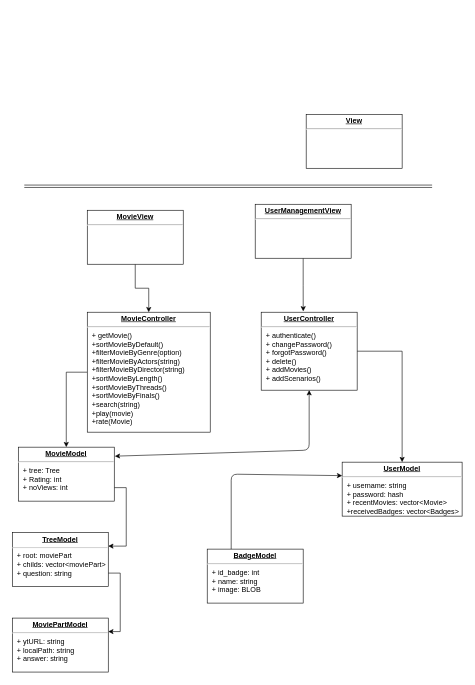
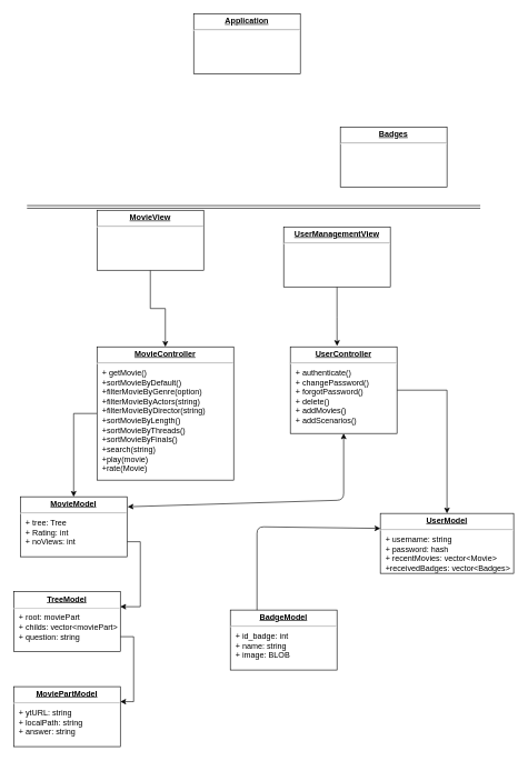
  <mxCell id="0" />
  <mxCell id="1" parent="0" />
- <mxCell id="3" value="&lt;p style=&quot;margin: 0px ; margin-top: 4px ; text-align: center ; text-decoration: underline&quot;&gt;&lt;b&gt;View&lt;/b&gt;&lt;/p&gt;&lt;hr&gt;&lt;p style=&quot;margin: 0px ; margin-left: 8px&quot;&gt;&lt;br&gt;&lt;/p&gt;" style="verticalAlign=top;align=left;overflow=fill;fontSize=12;fontFamily=Helvetica;html=1;" parent="1" vertex="1"><mxGeometry x="510" y="190" width="160" height="90" as="geometry" /></mxCell>
+ <mxCell id="2" value="&lt;p style=&quot;margin: 0px ; margin-top: 4px ; text-align: center ; text-decoration: underline&quot;&gt;&lt;b&gt;Application&lt;/b&gt;&lt;/p&gt;&lt;hr&gt;&lt;p style=&quot;margin: 0px ; margin-left: 8px&quot;&gt;&lt;br&gt;&lt;/p&gt;" style="verticalAlign=top;align=left;overflow=fill;fontSize=12;fontFamily=Helvetica;html=1;" parent="1" vertex="1"><mxGeometry x="290" y="20" width="160" height="90" as="geometry" /></mxCell>
+ <mxCell id="3" value="&lt;p style=&quot;margin: 0px ; margin-top: 4px ; text-align: center ; text-decoration: underline&quot;&gt;&lt;b&gt;Badges&lt;/b&gt;&lt;/p&gt;&lt;hr&gt;&lt;p style=&quot;margin: 0px ; margin-left: 8px&quot;&gt;&lt;br&gt;&lt;/p&gt;" style="verticalAlign=top;align=left;overflow=fill;fontSize=12;fontFamily=Helvetica;html=1;" parent="1" vertex="1"><mxGeometry x="510" y="190" width="160" height="90" as="geometry" /></mxCell>
  <mxCell id="4" value="" style="shape=link;html=1;" parent="1" edge="1"><mxGeometry width="50" height="50" relative="1" as="geometry"><mxPoint x="40" y="310" as="sourcePoint" /><mxPoint x="720" y="310" as="targetPoint" /></mxGeometry></mxCell>
  <mxCell id="5" value="&lt;p style=&quot;margin: 0px ; margin-top: 4px ; text-align: center ; text-decoration: underline&quot;&gt;&lt;b&gt;MoviePartModel&lt;/b&gt;&lt;/p&gt;&lt;hr&gt;&lt;p style=&quot;margin: 0px ; margin-left: 8px&quot;&gt;+ ytURL: string&lt;/p&gt;&lt;p style=&quot;margin: 0px ; margin-left: 8px&quot;&gt;+ localPath: string&lt;/p&gt;&lt;p style=&quot;margin: 0px ; margin-left: 8px&quot;&gt;+ answer: string&lt;/p&gt;" style="verticalAlign=top;align=left;overflow=fill;fontSize=12;fontFamily=Helvetica;html=1;" parent="1" vertex="1"><mxGeometry x="20" y="1030" width="160" height="90" as="geometry" /></mxCell>
  <mxCell id="6" style="edgeStyle=orthogonalEdgeStyle;rounded=0;orthogonalLoop=1;jettySize=auto;html=1;exitX=1;exitY=0.75;exitDx=0;exitDy=0;entryX=1;entryY=0.25;entryDx=0;entryDy=0;" parent="1" source="7" target="5" edge="1"><mxGeometry relative="1" as="geometry" /></mxCell>
  <mxCell id="7" value="&lt;p style=&quot;margin: 0px ; margin-top: 4px ; text-align: center ; text-decoration: underline&quot;&gt;&lt;b&gt;TreeModel&lt;/b&gt;&lt;/p&gt;&lt;hr&gt;&lt;p style=&quot;margin: 0px ; margin-left: 8px&quot;&gt;+ root: moviePart&lt;/p&gt;&lt;p style=&quot;margin: 0px ; margin-left: 8px&quot;&gt;+ childs: vector&amp;lt;moviePart&amp;gt;&lt;/p&gt;&lt;p style=&quot;margin: 0px ; margin-left: 8px&quot;&gt;+ question: string&lt;/p&gt;" style="verticalAlign=top;align=left;overflow=fill;fontSize=12;fontFamily=Helvetica;html=1;" parent="1" vertex="1"><mxGeometry x="20" y="887.5" width="160" height="90" as="geometry" /></mxCell>
  <mxCell id="8" style="edgeStyle=orthogonalEdgeStyle;rounded=0;orthogonalLoop=1;jettySize=auto;html=1;exitX=1;exitY=0.75;exitDx=0;exitDy=0;entryX=1;entryY=0.25;entryDx=0;entryDy=0;" parent="1" source="9" target="7" edge="1"><mxGeometry relative="1" as="geometry" /></mxCell>
  <mxCell id="9" value="&lt;p style=&quot;margin: 0px ; margin-top: 4px ; text-align: center ; text-decoration: underline&quot;&gt;&lt;b&gt;MovieModel&lt;/b&gt;&lt;/p&gt;&lt;hr&gt;&lt;p style=&quot;margin: 0px ; margin-left: 8px&quot;&gt;+ tree: Tree&lt;/p&gt;&lt;p style=&quot;margin: 0px ; margin-left: 8px&quot;&gt;+ Rating: int&lt;/p&gt;&lt;p style=&quot;margin: 0px ; margin-left: 8px&quot;&gt;+ noViews: int&lt;/p&gt;" style="verticalAlign=top;align=left;overflow=fill;fontSize=12;fontFamily=Helvetica;html=1;" parent="1" vertex="1"><mxGeometry x="30" y="745" width="160" height="90" as="geometry" /></mxCell>
  <mxCell id="10" style="edgeStyle=orthogonalEdgeStyle;rounded=0;orthogonalLoop=1;jettySize=auto;html=1;exitX=0;exitY=0.5;exitDx=0;exitDy=0;entryX=0.5;entryY=0;entryDx=0;entryDy=0;" parent="1" source="11" target="9" edge="1"><mxGeometry relative="1" as="geometry" /></mxCell>
  <mxCell id="11" value="&lt;p style=&quot;margin: 0px ; margin-top: 4px ; text-align: center ; text-decoration: underline&quot;&gt;&lt;b&gt;MovieController&lt;/b&gt;&lt;/p&gt;&lt;hr&gt;&lt;p style=&quot;margin: 0px ; margin-left: 8px&quot;&gt;+ getMovie()&lt;/p&gt;&lt;p style=&quot;margin: 0px ; margin-left: 8px&quot;&gt;+sortMovieByDefault()&lt;/p&gt;&lt;p style=&quot;margin: 0px ; margin-left: 8px&quot;&gt;+filterMovieByGenre(option)&lt;/p&gt;&lt;p style=&quot;margin: 0px ; margin-left: 8px&quot;&gt;+filterMovieByActors(string)&lt;/p&gt;&lt;p style=&quot;margin: 0px ; margin-left: 8px&quot;&gt;+filterMovieByDirector(string)&lt;/p&gt;&lt;p style=&quot;margin: 0px ; margin-left: 8px&quot;&gt;+sortMovieByLength()&lt;/p&gt;&lt;p style=&quot;margin: 0px ; margin-left: 8px&quot;&gt;+sortMovieByThreads()&lt;/p&gt;&lt;p style=&quot;margin: 0px ; margin-left: 8px&quot;&gt;+sortMovieByFinals()&lt;/p&gt;&lt;p style=&quot;margin: 0px ; margin-left: 8px&quot;&gt;+search(string)&lt;/p&gt;&lt;p style=&quot;margin: 0px ; margin-left: 8px&quot;&gt;+play(movie)&lt;/p&gt;&lt;p style=&quot;margin: 0px ; margin-left: 8px&quot;&gt;+rate(Movie)&lt;/p&gt;&lt;p style=&quot;margin: 0px ; margin-left: 8px&quot;&gt;&lt;br&gt;&lt;/p&gt;" style="verticalAlign=top;align=left;overflow=fill;fontSize=12;fontFamily=Helvetica;html=1;" parent="1" vertex="1"><mxGeometry x="145" y="520" width="205" height="200" as="geometry" /></mxCell>
  <mxCell id="12" style="edgeStyle=orthogonalEdgeStyle;rounded=0;orthogonalLoop=1;jettySize=auto;html=1;exitX=1;exitY=0.5;exitDx=0;exitDy=0;entryX=0.5;entryY=0;entryDx=0;entryDy=0;" parent="1" source="13" edge="1" target="18"><mxGeometry relative="1" as="geometry"><mxPoint x="645" y="665" as="targetPoint" /></mxGeometry></mxCell>
  <mxCell id="13" value="&lt;p style=&quot;margin: 0px ; margin-top: 4px ; text-align: center ; text-decoration: underline&quot;&gt;&lt;b&gt;UserController&lt;/b&gt;&lt;/p&gt;&lt;hr&gt;&lt;p style=&quot;margin: 0px ; margin-left: 8px&quot;&gt;+ authenticate()&lt;/p&gt;&lt;p style=&quot;margin: 0px ; margin-left: 8px&quot;&gt;+ changePassword()&lt;/p&gt;&lt;p style=&quot;margin: 0px ; margin-left: 8px&quot;&gt;+ forgotPassword()&lt;/p&gt;&lt;p style=&quot;margin: 0px ; margin-left: 8px&quot;&gt;+ delete()&lt;/p&gt;&lt;p style=&quot;margin: 0px ; margin-left: 8px&quot;&gt;+ addMovies()&lt;/p&gt;&lt;p style=&quot;margin: 0px ; margin-left: 8px&quot;&gt;+ addScenarios()&lt;/p&gt;" style="verticalAlign=top;align=left;overflow=fill;fontSize=12;fontFamily=Helvetica;html=1;" parent="1" vertex="1"><mxGeometry x="435" y="520" width="160" height="130" as="geometry" /></mxCell>
  <mxCell id="14" style="edgeStyle=orthogonalEdgeStyle;rounded=0;orthogonalLoop=1;jettySize=auto;html=1;exitX=0.5;exitY=1;exitDx=0;exitDy=0;entryX=0.5;entryY=0;entryDx=0;entryDy=0;" parent="1" source="15" target="11" edge="1"><mxGeometry relative="1" as="geometry" /></mxCell>
- <mxCell id="15" value="&lt;p style=&quot;margin: 0px ; margin-top: 4px ; text-align: center ; text-decoration: underline&quot;&gt;&lt;b&gt;MovieView&lt;/b&gt;&lt;/p&gt;&lt;hr&gt;&lt;p style=&quot;margin: 0px ; margin-left: 8px&quot;&gt;&lt;br&gt;&lt;/p&gt;" style="verticalAlign=top;align=left;overflow=fill;fontSize=12;fontFamily=Helvetica;html=1;" parent="1" vertex="1"><mxGeometry x="145" y="350" width="160" height="90" as="geometry" /></mxCell>
+ <mxCell id="15" value="&lt;p style=&quot;margin: 0px ; margin-top: 4px ; text-align: center ; text-decoration: underline&quot;&gt;&lt;b&gt;MovieView&lt;/b&gt;&lt;/p&gt;&lt;hr&gt;&lt;p style=&quot;margin: 0px ; margin-left: 8px&quot;&gt;&lt;br&gt;&lt;/p&gt;" style="verticalAlign=top;align=left;overflow=fill;fontSize=12;fontFamily=Helvetica;html=1;" parent="1" vertex="1"><mxGeometry x="145" y="315" width="160" height="90" as="geometry" /></mxCell>
  <mxCell id="16" style="edgeStyle=orthogonalEdgeStyle;rounded=0;orthogonalLoop=1;jettySize=auto;html=1;exitX=0.5;exitY=1;exitDx=0;exitDy=0;entryX=0.438;entryY=-0.011;entryDx=0;entryDy=0;entryPerimeter=0;" parent="1" source="17" target="13" edge="1"><mxGeometry relative="1" as="geometry" /></mxCell>
  <mxCell id="17" value="&lt;p style=&quot;margin: 0px ; margin-top: 4px ; text-align: center ; text-decoration: underline&quot;&gt;&lt;b&gt;UserManagementView&lt;/b&gt;&lt;/p&gt;&lt;hr&gt;&lt;p style=&quot;margin: 0px ; margin-left: 8px&quot;&gt;&lt;br&gt;&lt;/p&gt;" style="verticalAlign=top;align=left;overflow=fill;fontSize=12;fontFamily=Helvetica;html=1;" parent="1" vertex="1"><mxGeometry x="425" y="340" width="160" height="90" as="geometry" /></mxCell>
  <mxCell id="18" value="&lt;p style=&quot;margin: 0px ; margin-top: 4px ; text-align: center ; text-decoration: underline&quot;&gt;&lt;b&gt;UserModel&lt;/b&gt;&lt;/p&gt;&lt;hr&gt;&lt;p style=&quot;margin: 0px ; margin-left: 8px&quot;&gt;+ username: string&lt;/p&gt;&lt;p style=&quot;margin: 0px ; margin-left: 8px&quot;&gt;+ password: hash&lt;/p&gt;&lt;p style=&quot;margin: 0px ; margin-left: 8px&quot;&gt;+ recentMovies: vector&amp;lt;Movie&amp;gt;&lt;/p&gt;&lt;p style=&quot;margin: 0px ; margin-left: 8px&quot;&gt;+receivedBadges: vector&amp;lt;Badges&amp;gt;&lt;/p&gt;" style="verticalAlign=top;align=left;overflow=fill;fontSize=12;fontFamily=Helvetica;html=1;" parent="1" vertex="1"><mxGeometry x="570" y="770" width="200" height="90" as="geometry" /></mxCell>
  <mxCell id="19" value="&lt;p style=&quot;margin: 0px ; margin-top: 4px ; text-align: center ; text-decoration: underline&quot;&gt;&lt;b&gt;BadgeModel&lt;/b&gt;&lt;/p&gt;&lt;hr&gt;&lt;p style=&quot;margin: 0px ; margin-left: 8px&quot;&gt;+ id_badge: int&lt;/p&gt;&lt;p style=&quot;margin: 0px ; margin-left: 8px&quot;&gt;+ name: string&lt;/p&gt;&lt;p style=&quot;margin: 0px ; margin-left: 8px&quot;&gt;+ image: BLOB&lt;/p&gt;" style="verticalAlign=top;align=left;overflow=fill;fontSize=12;fontFamily=Helvetica;html=1;" vertex="1" parent="1"><mxGeometry x="345" y="915" width="160" height="90" as="geometry" /></mxCell>
  <mxCell id="20" value="" style="endArrow=classic;html=1;exitX=0.25;exitY=0;exitDx=0;exitDy=0;entryX=0;entryY=0.25;entryDx=0;entryDy=0;" edge="1" parent="1" source="19" target="18"><mxGeometry width="50" height="50" relative="1" as="geometry"><mxPoint x="330" y="840" as="sourcePoint" /><mxPoint x="385" y="790" as="targetPoint" /><Array as="points"><mxPoint x="385" y="790" /></Array></mxGeometry></mxCell>
  <mxCell id="21" value="" style="endArrow=classic;startArrow=classic;html=1;exitX=1.006;exitY=0.167;exitDx=0;exitDy=0;exitPerimeter=0;" edge="1" parent="1" source="9" target="13"><mxGeometry width="50" height="50" relative="1" as="geometry"><mxPoint x="330" y="435.636" as="sourcePoint" /><mxPoint x="380" y="385.636" as="targetPoint" /><Array as="points"><mxPoint x="515" y="750" /></Array></mxGeometry></mxCell>
